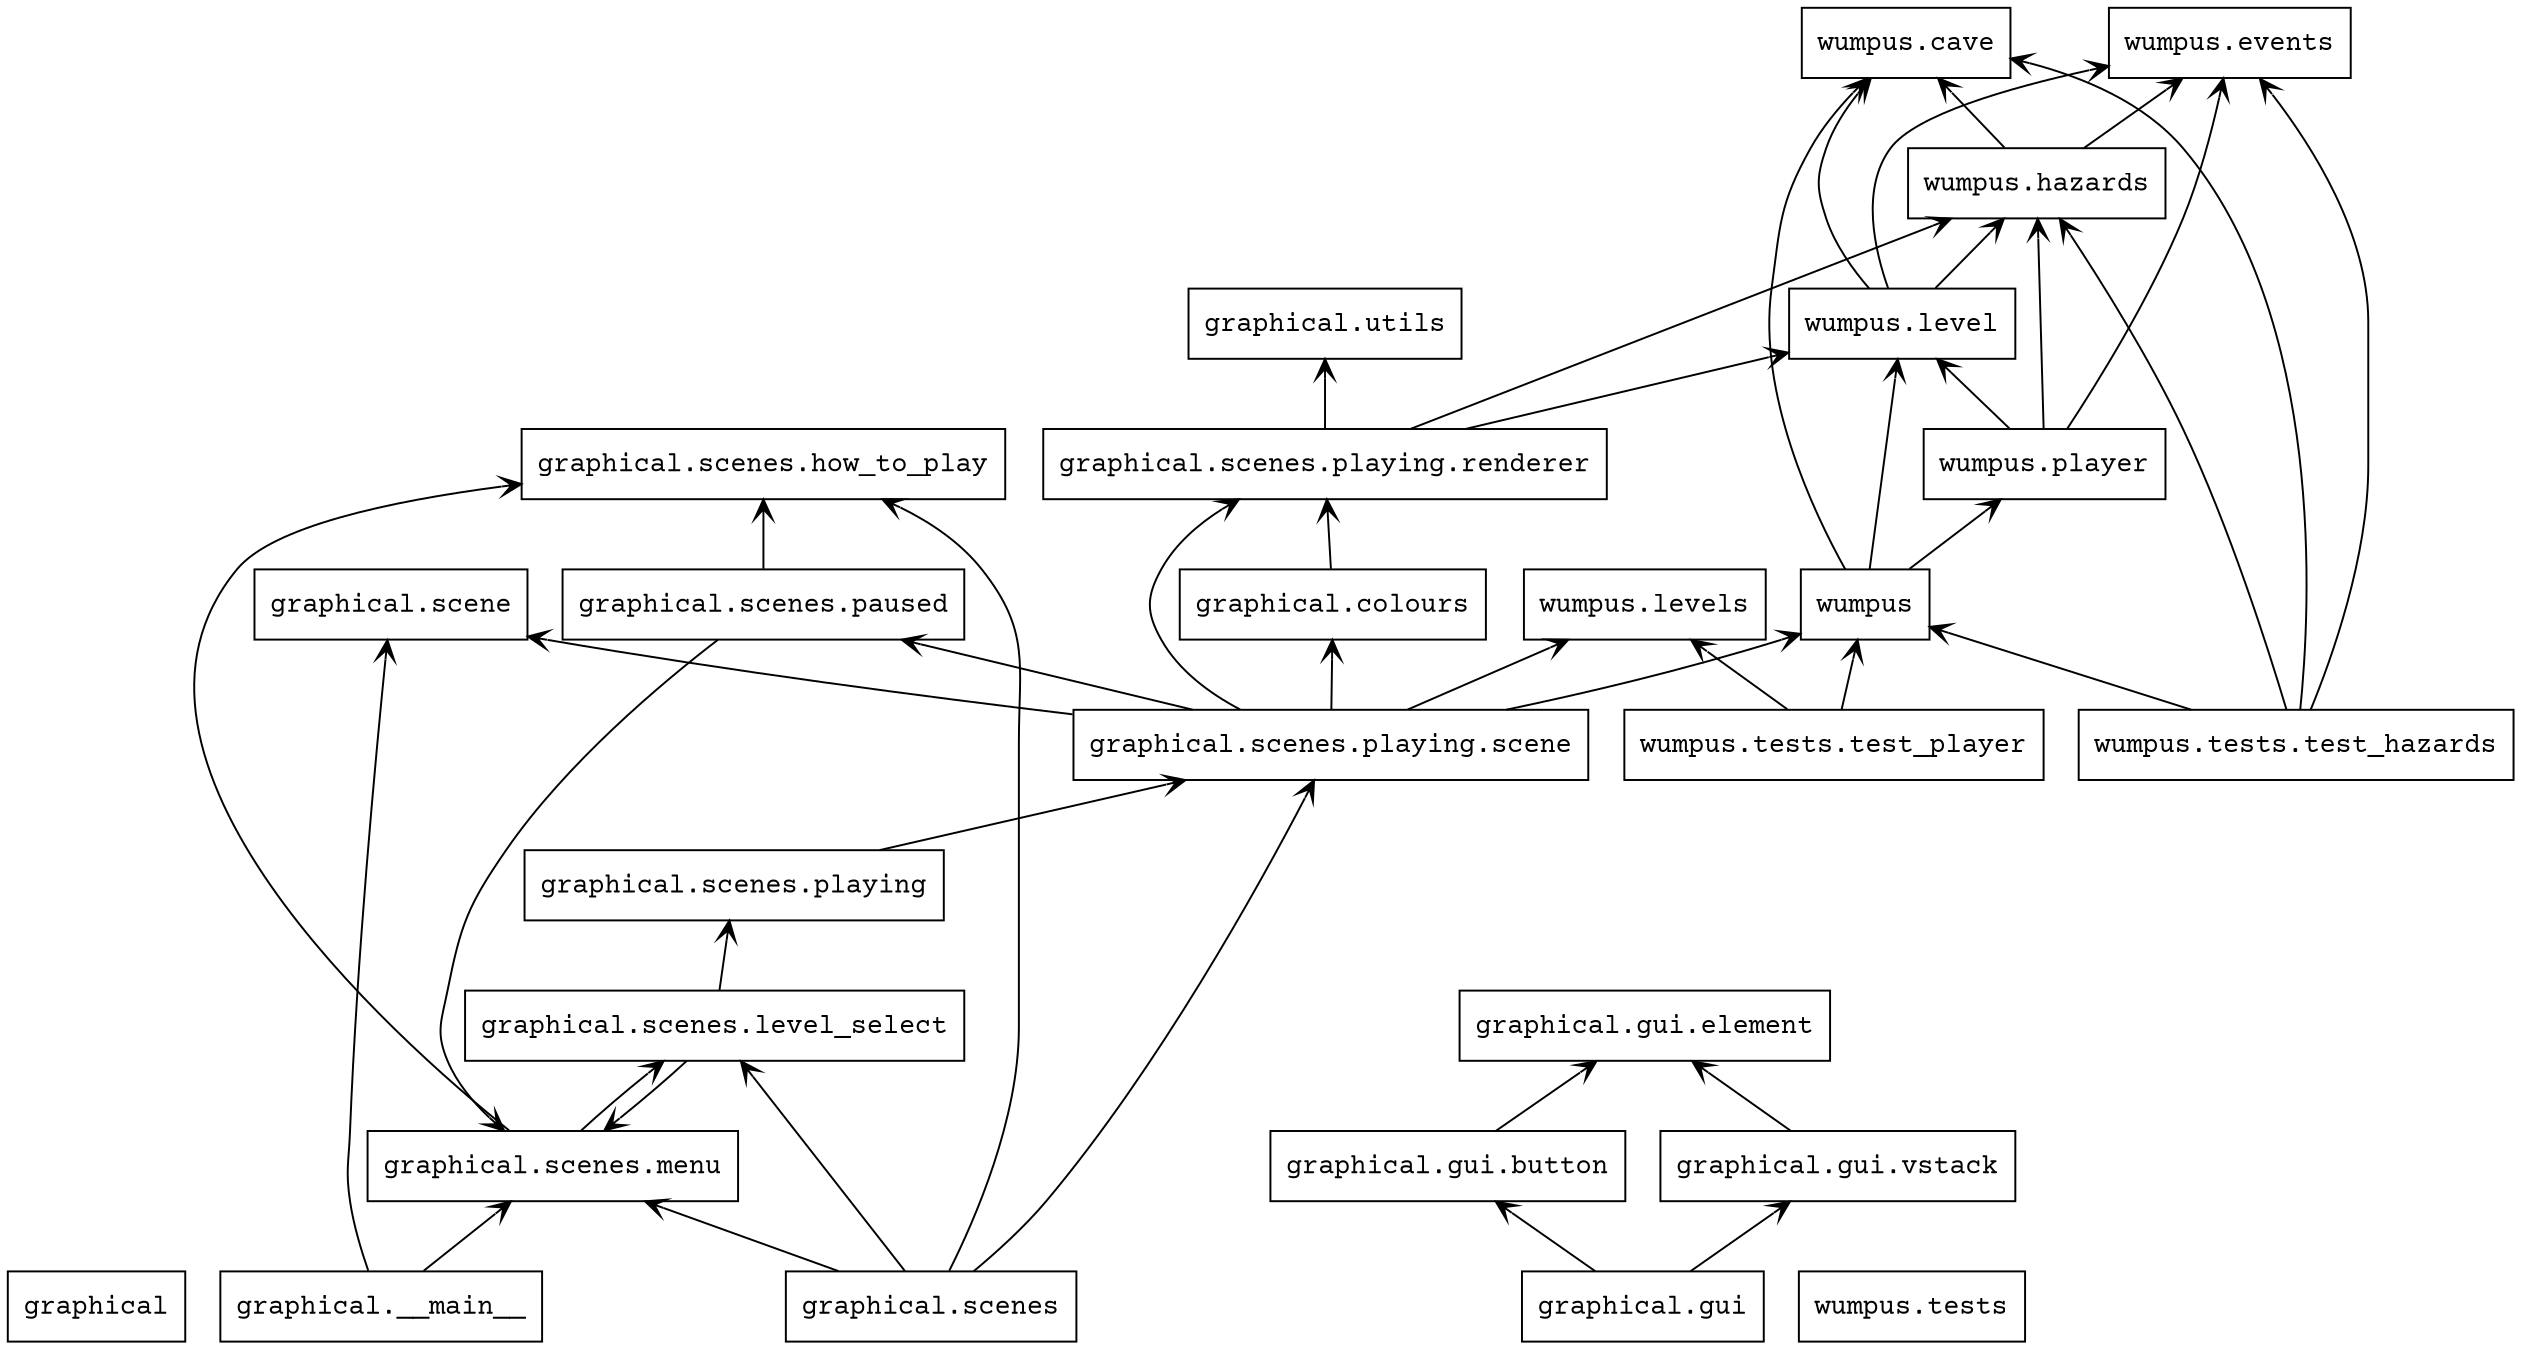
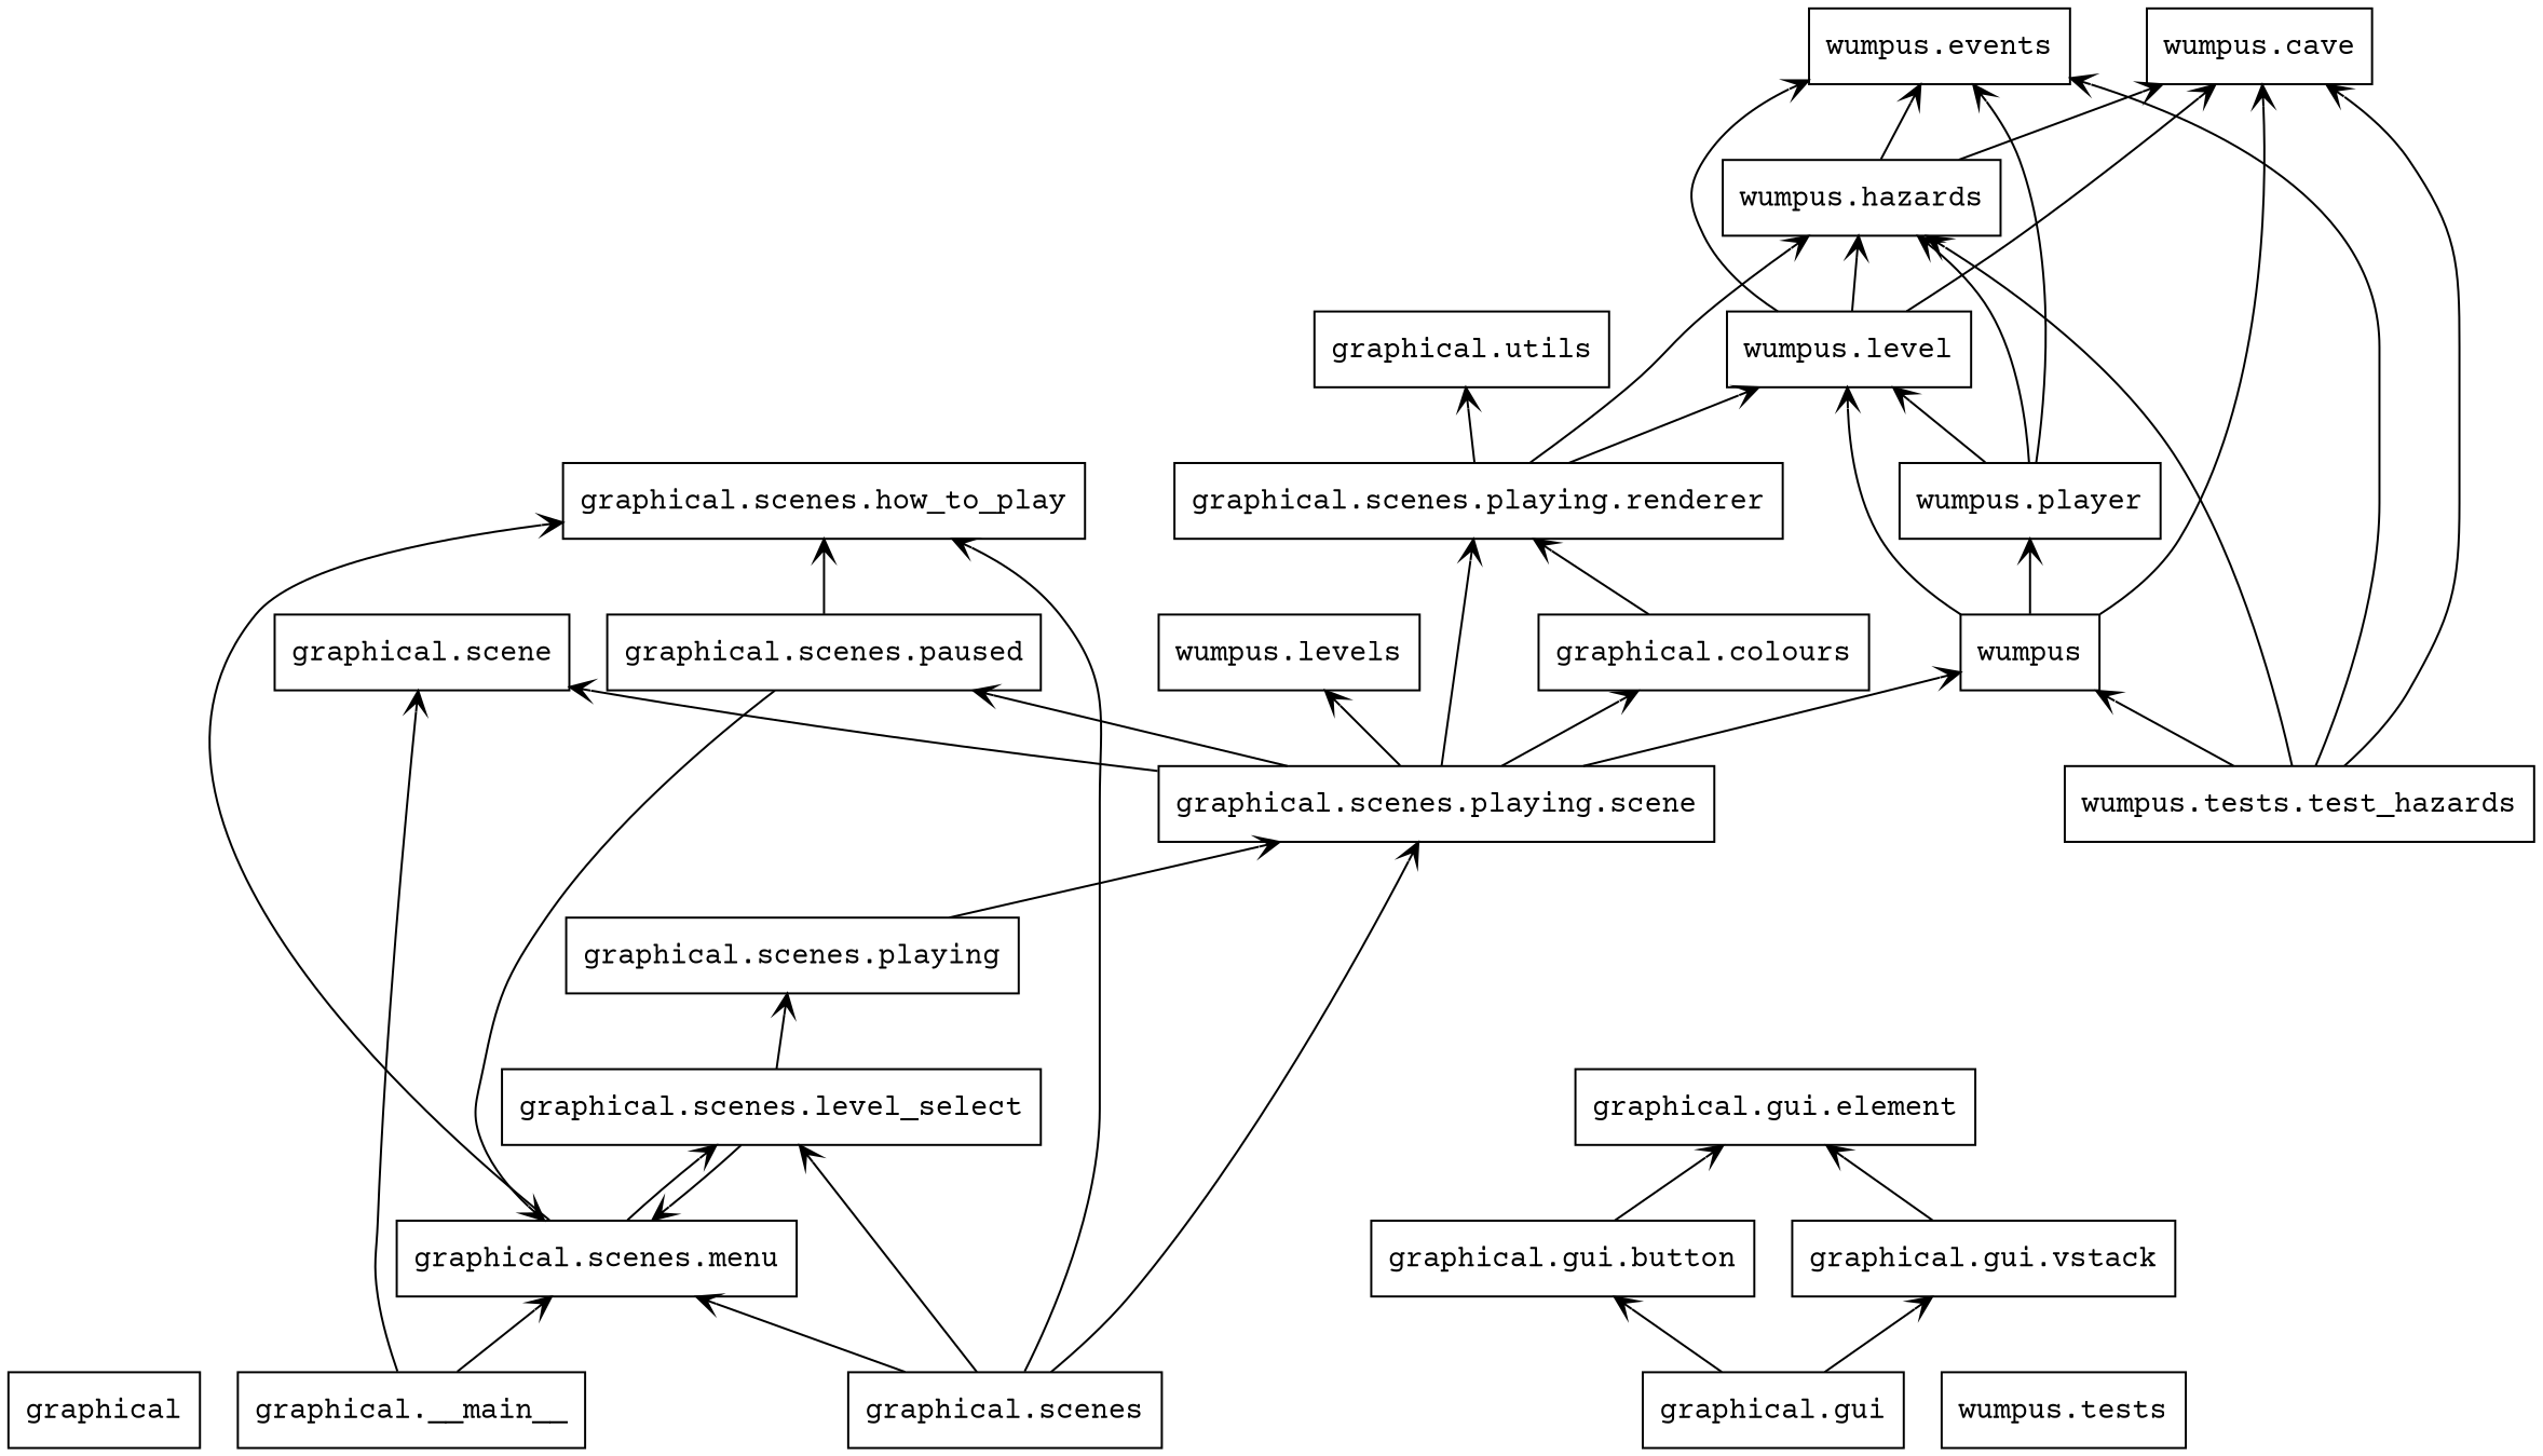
  digraph {
    fontname="Courier Prime"
    rankdir=BT
    node [color=black fontname="Courier Prime" shape=box style=solid]
    edge [arrowhead=open arrowtail=none fontname="Courier Prime"]
    n1 [label=graphical]
    n2 [label="graphical.__main__"]
    n3 [label="graphical.scene"]
    n4 [label="graphical.scenes.menu"]
    n5 [label="graphical.scenes.how_to_play"]
    n6 [label="graphical.scenes.level_select"]
    n7 [label="graphical.colours"]
    n8 [label="graphical.scenes.playing.renderer"]
    n9 [label="graphical.gui"]
    n10 [label="graphical.gui.button"]
    n11 [label="graphical.gui.vstack"]
    n12 [label="graphical.gui.element"]
    n13 [label="graphical.scenes"]
    n14 [label="graphical.scenes.playing.scene"]
    n15 [label="graphical.scenes.playing"]
    n16 [label="graphical.scenes.paused"]
    n17 [label=wumpus]
    n18 [label="wumpus.levels"]
    n19 [label="graphical.utils"]
    n20 [label="wumpus.hazards"]
    n21 [label="wumpus.level"]
    n22 [label="wumpus.cave"]
    n23 [label="wumpus.events"]
    n24 [label="wumpus.player"]
    n25 [label="wumpus.tests"]
    n26 [label="wumpus.tests.test_hazards"]
-   n27 [label="wumpus.tests.test_player"]
    n2 -> n3
    n2 -> n4
    n4 -> n5
    n4 -> n6
    n6 -> n4
    n6 -> n15
    n7 -> n8
    n8 -> n19
    n8 -> n20
    n8 -> n21
    n9 -> n10
    n9 -> n11
    n10 -> n12
    n11 -> n12
    n13 -> n4
    n13 -> n5
    n13 -> n6
    n13 -> n14
    n14 -> n3
    n14 -> n7
    n14 -> n8
    n14 -> n16
    n14 -> n17
    n14 -> n18
    n15 -> n14
    n16 -> n4
    n16 -> n5
    n17 -> n21
    n17 -> n22
    n17 -> n24
    n20 -> n22
    n20 -> n23
    n21 -> n20
    n21 -> n22
    n21 -> n23
    n24 -> n20
    n24 -> n21
    n24 -> n23
    n26 -> n17
    n26 -> n20
    n26 -> n22
    n26 -> n23
-   n27 -> n17
-   n27 -> n18
  }
